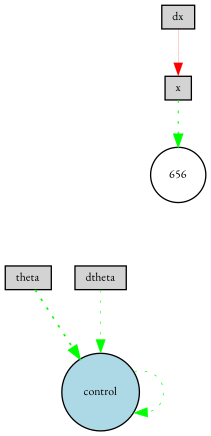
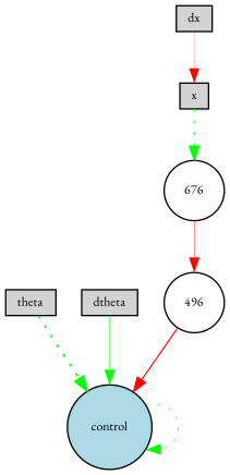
  digraph {
    fontname="EB Garamond"
    node [fillcolor=lightgray fontname="EB Garamond" fontsize=9 shape=box style=filled]
    edge [color=green fontname="EB Garamond" style=solid]
    x [height=0.2 width=0.2]
-   676 [fillcolor=white height=0.2 shape=circle width=0.2 label=656]
+   676 [fillcolor=white height=0.2 shape=circle width=0.2]
    dx [height=0.2 width=0.2]
+   496 [fillcolor=white height=0.2 shape=circle width=0.2]
    control [fillcolor=lightblue height=0.2 shape=circle width=0.2]
    theta [height=0.2 width=0.2]
    dtheta [height=0.2 width=0.2]
    x -> 676 [penwidth=0.7984635910617047 style=dotted]
+   676 -> 496 [color=red penwidth=0.31654259827172493]
    dx -> x [color=red penwidth=0.1436217665743989]
+   496 -> control [color=red penwidth=0.8212122989311225]
    control -> control [penwidth=0.4984750527763383 style=dotted]
    theta -> control [penwidth=1.253631893668212 style=dotted]
-   dtheta -> control [penwidth=0.41641742305285856 style=dotted]
+   dtheta -> control [penwidth=0.41641742305285856]
  }
